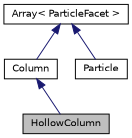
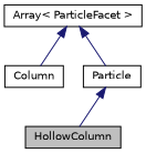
  digraph {
    node [color=black fillcolor=white fontname=Helvetica fontsize=10 shape=record style=filled]
    edge [color=midnightblue dir=back fontname=Helvetica fontsize=10 labelfontname=Helvetica labelfontsize=10 style=solid]
    n1 [fillcolor=grey75 fontcolor=black height=0.2 label=HollowColumn width=0.4]
    n2 [height=0.2 label=Column width=0.4]
    n3 [height=0.2 label=Particle width=0.4]
    n4 [height=0.2 label="Array\< ParticleFacet \>" width=0.4]
-   n2 -> n1
+   n3 -> n1
    n4 -> n2
    n4 -> n3
  }
